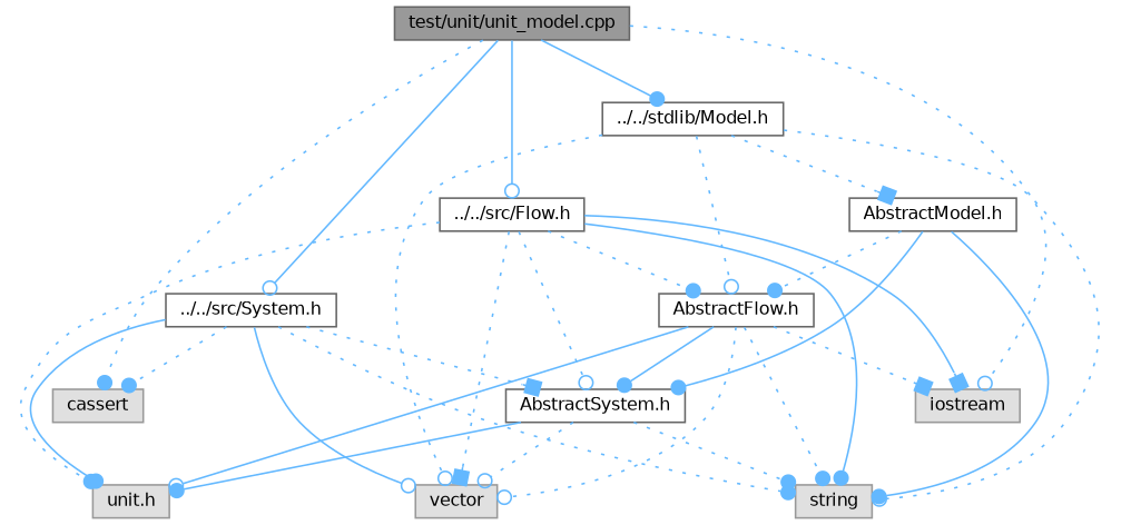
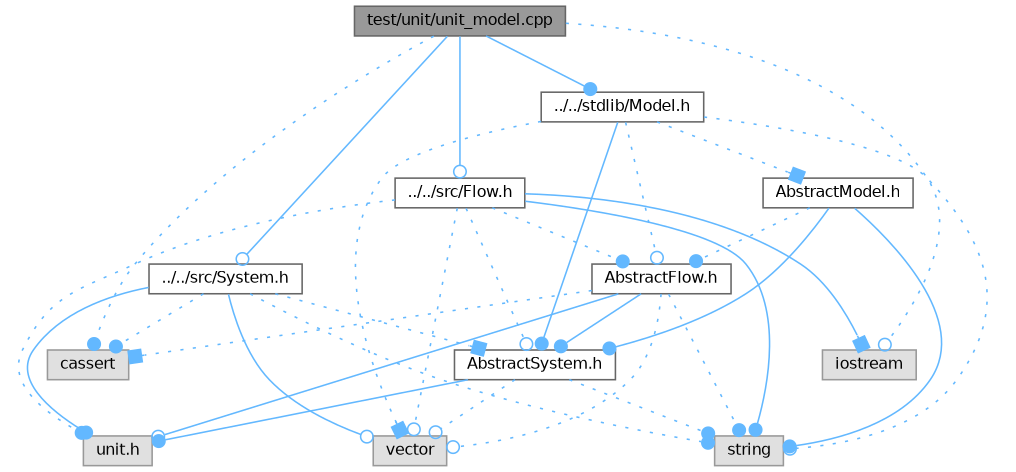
  digraph {
    node [color=grey40 fillcolor=white fontname=Helvetica fontsize=10 shape=box style=filled]
    edge [arrowhead=dot color=steelblue1 fontname=Helvetica fontsize=10 labelfontname=Helvetica labelfontsize=10 style=dotted]
    n1 [color=gray40 fillcolor=grey60 fontcolor=black height=0.2 label="test/unit/unit_model.cpp" width=0.4]
    n2 [color=grey60 fillcolor="#E0E0E0" height=0.2 label=cassert width=0.4]
    n3 [color=grey60 fillcolor="#E0E0E0" height=0.2 label=iostream width=0.4]
    n4 [height=0.2 label="../../src/System.h" width=0.4]
    n5 [height=0.2 label="../../src/Flow.h" width=0.4]
    n6 [height=0.2 label="../../stdlib/Model.h" width=0.4]
    n7 [color=grey60 fillcolor="#E0E0E0" height=0.2 label="unit.h" width=0.4]
    n8 [color=grey60 fillcolor="#E0E0E0" height=0.2 label=vector width=0.4]
    n9 [color=grey60 fillcolor="#E0E0E0" height=0.2 label=string width=0.4]
    n10 [height=0.2 label="AbstractSystem.h" width=0.4]
    n11 [height=0.2 label="AbstractFlow.h" width=0.4]
    n12 [height=0.2 label="AbstractModel.h" width=0.4]
    n1 -> n2
    n1 -> n3 [arrowhead=odot]
    n1 -> n4 [arrowhead=odot style=solid]
    n1 -> n5 [arrowhead=odot style=solid]
    n1 -> n6 [style=solid]
    n4 -> n2
    n4 -> n7 [style=solid]
    n4 -> n8 [arrowhead=odot style=solid]
    n4 -> n9
    n4 -> n10 [arrowhead=box]
    n5 -> n3 [arrowhead=box style=solid]
    n5 -> n7
-   n5 -> n8 [arrowhead=box]
+   n5 -> n8 [arrowhead=odot]
    n5 -> n9 [style=solid]
    n5 -> n10 [arrowhead=odot]
    n5 -> n11
-   n6 -> n8 [arrowhead=odot]
+   n6 -> n8 [arrowhead=box]
    n6 -> n9 [arrowhead=odot]
+   n6 -> n10 [style=solid]
    n6 -> n11 [arrowhead=odot]
    n6 -> n12 [arrowhead=box]
    n10 -> n7 [style=solid]
    n10 -> n8 [arrowhead=odot]
    n10 -> n9
-   n11 -> n3 [arrowhead=box]
+   n11 -> n2 [arrowhead=box]
    n11 -> n7 [arrowhead=odot style=solid]
    n11 -> n8 [arrowhead=odot]
    n11 -> n9
    n11 -> n10 [style=solid]
    n12 -> n9 [style=solid]
    n12 -> n10 [style=solid]
    n12 -> n11
  }
